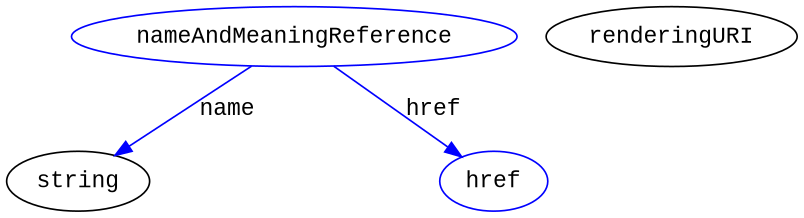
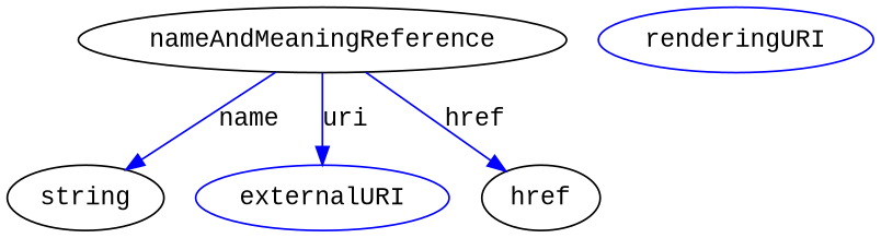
  digraph {
    fontname="Liberation Mono"
    node [fontname="Liberation Mono"]
    edge [color=blue fontname="Liberation Mono" style=solid]
-   n1 [height=0.5 label=nameAndMeaningReference width=3.1044 color=blue]
+   n1 [height=0.5 label=nameAndMeaningReference width=3.1044]
    n2 [color=black height=0.5 label=string width=0.8403]
-   href [height=0.5 width=0.75 color=blue]
-   n5 [color=black height=0.5 label=renderingURI width=1.645]
+   n3 [color=blue height=0.5 label=externalURI width=1.4949]
+   href [height=0.5 width=0.75]
+   n5 [color=blue height=0.5 label=renderingURI width=1.645]
    n1 -> n2 [label=name]
+   n1 -> n3 [label=uri]
    n1 -> href [label=href]
  }
